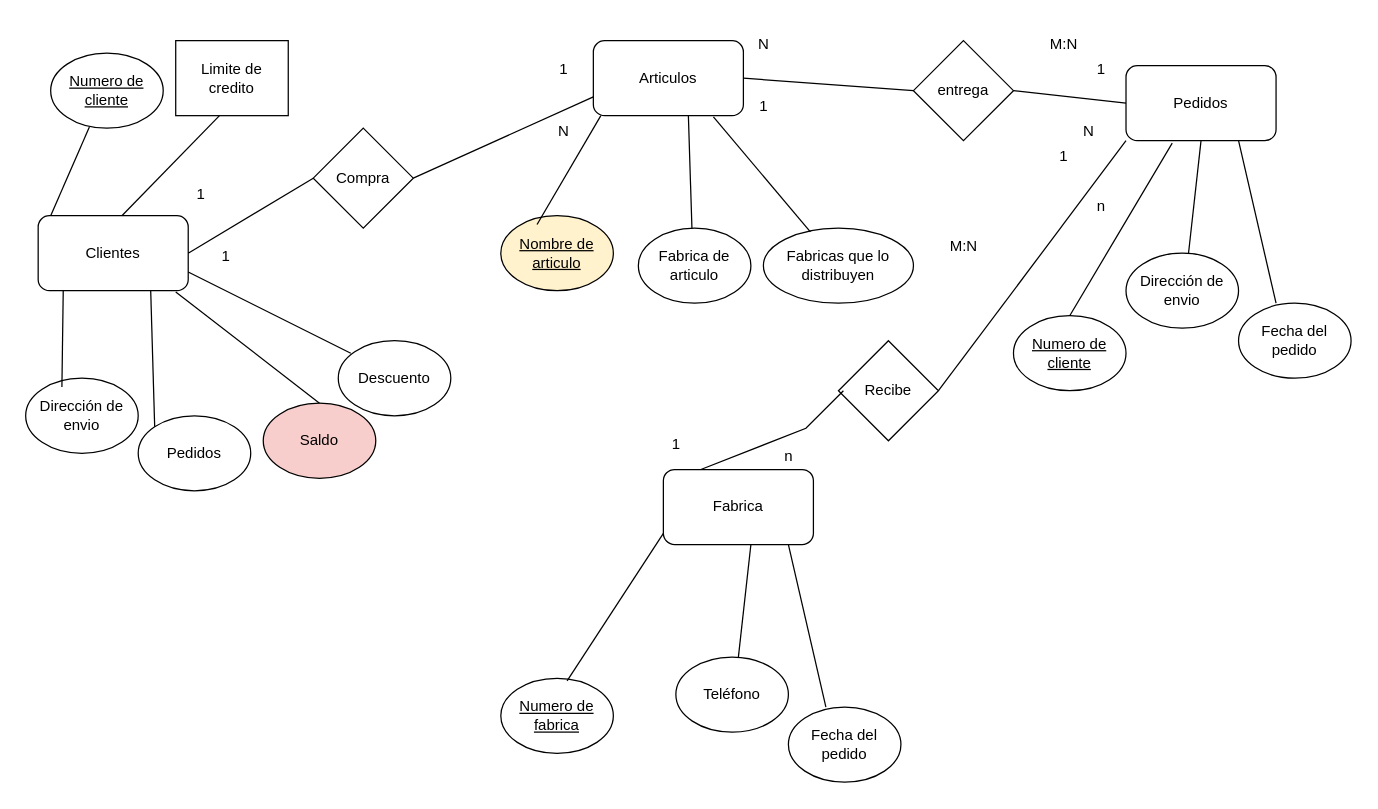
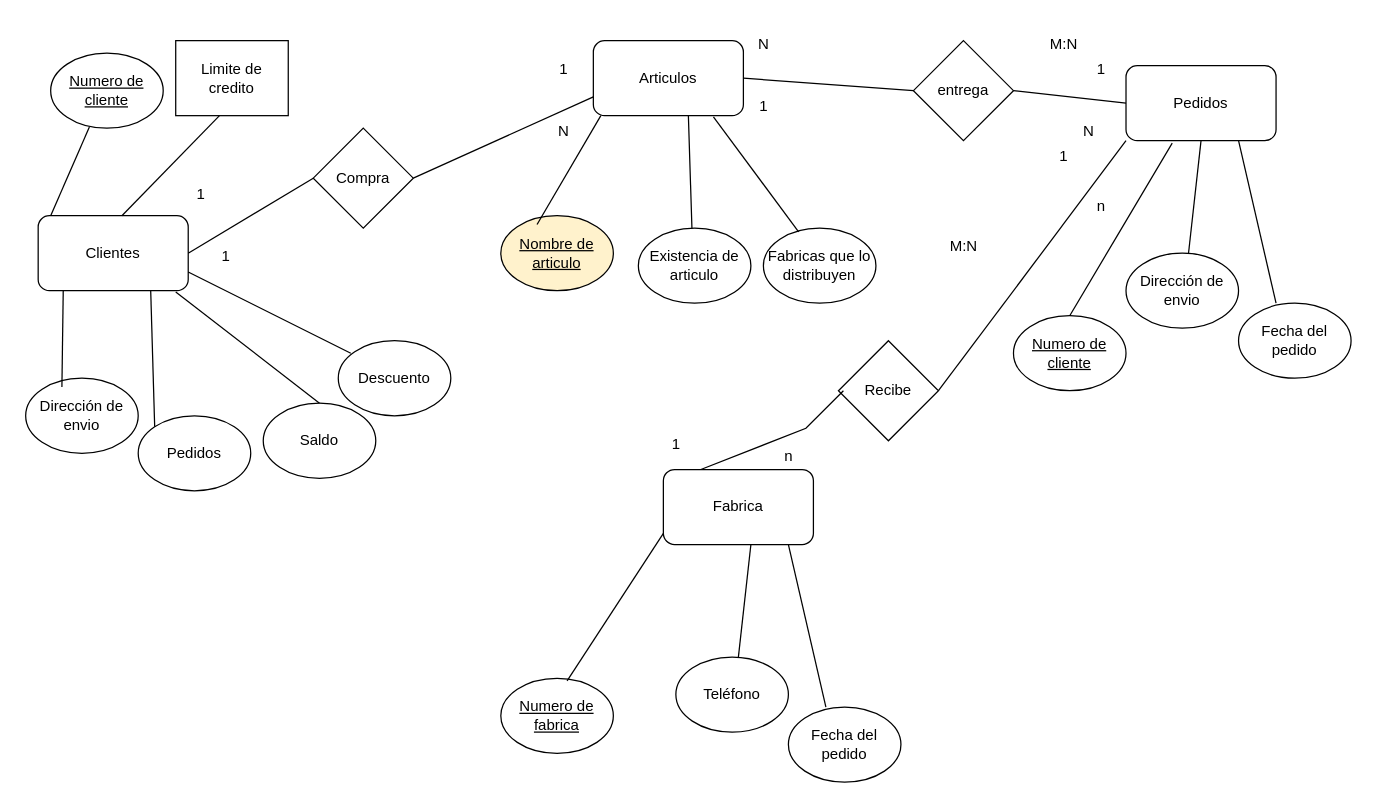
  <mxCell id="0" />
  <mxCell id="1" parent="0" />
  <mxCell id="2" value="&lt;u&gt;Numero de cliente&lt;/u&gt;" style="ellipse;whiteSpace=wrap;html=1;" vertex="1" parent="1"><mxGeometry x="40" y="42" width="90" height="60" as="geometry" /></mxCell>
  <mxCell id="3" value="Pedidos" style="ellipse;whiteSpace=wrap;html=1;" vertex="1" parent="1"><mxGeometry x="110" y="332" width="90" height="60" as="geometry" /></mxCell>
  <mxCell id="4" value="Dirección de envio" style="ellipse;whiteSpace=wrap;html=1;" vertex="1" parent="1"><mxGeometry x="20" y="302" width="90" height="60" as="geometry" /></mxCell>
  <mxCell id="5" value="Clientes" style="rounded=1;whiteSpace=wrap;html=1;" vertex="1" parent="1"><mxGeometry x="30" y="172" width="120" height="60" as="geometry" /></mxCell>
  <mxCell id="6" value="Articulos" style="rounded=1;whiteSpace=wrap;html=1;" vertex="1" parent="1"><mxGeometry x="474" y="32" width="120" height="60" as="geometry" /></mxCell>
  <mxCell id="7" value="Pedidos" style="rounded=1;whiteSpace=wrap;html=1;" vertex="1" parent="1"><mxGeometry x="900" y="52" width="120" height="60" as="geometry" /></mxCell>
  <mxCell id="8" value="" style="endArrow=none;html=1;rounded=0;entryX=0.344;entryY=0.983;entryDx=0;entryDy=0;entryPerimeter=0;" edge="1" parent="1" target="2"><mxGeometry width="50" height="50" relative="1" as="geometry"><mxPoint x="40" y="172" as="sourcePoint" /><mxPoint x="67.04" y="105" as="targetPoint" /></mxGeometry></mxCell>
  <mxCell id="9" value="" style="endArrow=none;html=1;rounded=0;entryX=0.167;entryY=1;entryDx=0;entryDy=0;exitX=0.322;exitY=0.117;exitDx=0;exitDy=0;exitPerimeter=0;entryPerimeter=0;" edge="1" parent="1" source="4" target="5"><mxGeometry width="50" height="50" relative="1" as="geometry"><mxPoint x="150" y="312" as="sourcePoint" /><mxPoint x="200" y="262" as="targetPoint" /></mxGeometry></mxCell>
  <mxCell id="10" value="" style="endArrow=none;html=1;rounded=0;entryX=0.75;entryY=1;entryDx=0;entryDy=0;exitX=0;exitY=0;exitDx=0;exitDy=0;" edge="1" parent="1" source="3" target="5"><mxGeometry width="50" height="50" relative="1" as="geometry"><mxPoint x="260" y="312" as="sourcePoint" /><mxPoint x="310" y="262" as="targetPoint" /></mxGeometry></mxCell>
- <mxCell id="11" value="Saldo" style="ellipse;whiteSpace=wrap;html=1;fillColor=#f8cecc;" vertex="1" parent="1"><mxGeometry x="210" y="322" width="90" height="60" as="geometry" /></mxCell>
+ <mxCell id="11" value="Saldo" style="ellipse;whiteSpace=wrap;html=1;" vertex="1" parent="1"><mxGeometry x="210" y="322" width="90" height="60" as="geometry" /></mxCell>
  <mxCell id="12" value="Limite de credito" style="whiteSpace=wrap;html=1;rounded=0;" vertex="1" parent="1"><mxGeometry x="140" y="32" width="90" height="60" as="geometry" /></mxCell>
  <mxCell id="13" value="" style="endArrow=none;html=1;rounded=0;exitX=0.558;exitY=-0.033;exitDx=0;exitDy=0;exitPerimeter=0;entryX=0.389;entryY=1;entryDx=0;entryDy=0;entryPerimeter=0;" edge="1" parent="1" target="12"><mxGeometry width="50" height="50" relative="1" as="geometry"><mxPoint x="96.96" y="172.02" as="sourcePoint" /><mxPoint x="170" y="94" as="targetPoint" /></mxGeometry></mxCell>
  <mxCell id="14" value="" style="endArrow=none;html=1;rounded=0;entryX=0.917;entryY=1.05;entryDx=0;entryDy=0;entryPerimeter=0;exitX=0.5;exitY=0;exitDx=0;exitDy=0;" edge="1" parent="1" source="11"><mxGeometry width="50" height="50" relative="1" as="geometry"><mxPoint x="260" y="300" as="sourcePoint" /><mxPoint x="140.04" y="233" as="targetPoint" /></mxGeometry></mxCell>
  <mxCell id="15" value="Descuento" style="ellipse;whiteSpace=wrap;html=1;" vertex="1" parent="1"><mxGeometry x="270" y="272" width="90" height="60" as="geometry" /></mxCell>
  <mxCell id="16" value="" style="endArrow=none;html=1;rounded=0;entryX=1;entryY=0.75;entryDx=0;entryDy=0;" edge="1" parent="1" target="5"><mxGeometry width="50" height="50" relative="1" as="geometry"><mxPoint x="280" y="282" as="sourcePoint" /><mxPoint x="330" y="232" as="targetPoint" /></mxGeometry></mxCell>
- <mxCell id="17" value="Fabricas que lo distribuyen" style="ellipse;whiteSpace=wrap;html=1;" vertex="1" parent="1"><mxGeometry x="610" y="182" width="120" height="60" as="geometry" /></mxCell>
+ <mxCell id="17" value="Fabricas que lo distribuyen" style="ellipse;whiteSpace=wrap;html=1;" vertex="1" parent="1"><mxGeometry x="610" y="182" width="90" height="60" as="geometry" /></mxCell>
  <mxCell id="18" value="&lt;u&gt;Nombre de articulo&lt;/u&gt;" style="ellipse;whiteSpace=wrap;html=1;fillColor=#fff2cc;" vertex="1" parent="1"><mxGeometry x="400" y="172" width="90" height="60" as="geometry" /></mxCell>
  <mxCell id="19" value="" style="endArrow=none;html=1;rounded=0;entryX=0.167;entryY=1;entryDx=0;entryDy=0;exitX=0.322;exitY=0.117;exitDx=0;exitDy=0;exitPerimeter=0;entryPerimeter=0;" edge="1" parent="1" source="18"><mxGeometry width="50" height="50" relative="1" as="geometry"><mxPoint x="580" y="172" as="sourcePoint" /><mxPoint x="480" y="92" as="targetPoint" /></mxGeometry></mxCell>
  <mxCell id="20" value="" style="endArrow=none;html=1;rounded=0;entryX=0.75;entryY=1;entryDx=0;entryDy=0;exitX=0;exitY=0;exitDx=0;exitDy=0;" edge="1" parent="1"><mxGeometry width="50" height="50" relative="1" as="geometry"><mxPoint x="553.436" y="200.618" as="sourcePoint" /><mxPoint x="550" y="92" as="targetPoint" /></mxGeometry></mxCell>
- <mxCell id="21" value="Fabrica de articulo" style="ellipse;whiteSpace=wrap;html=1;" vertex="1" parent="1"><mxGeometry x="510" y="182" width="90" height="60" as="geometry" /></mxCell>
+ <mxCell id="21" value="Existencia de articulo" style="ellipse;whiteSpace=wrap;html=1;" vertex="1" parent="1"><mxGeometry x="510" y="182" width="90" height="60" as="geometry" /></mxCell>
  <mxCell id="22" value="" style="endArrow=none;html=1;rounded=0;entryX=0.917;entryY=1.05;entryDx=0;entryDy=0;entryPerimeter=0;exitX=0.313;exitY=0.048;exitDx=0;exitDy=0;exitPerimeter=0;" edge="1" parent="1" source="17"><mxGeometry width="50" height="50" relative="1" as="geometry"><mxPoint x="685" y="182" as="sourcePoint" /><mxPoint x="570.04" y="93" as="targetPoint" /></mxGeometry></mxCell>
  <mxCell id="23" value="Dirección de envio" style="ellipse;whiteSpace=wrap;html=1;" vertex="1" parent="1"><mxGeometry x="900" y="202" width="90" height="60" as="geometry" /></mxCell>
  <mxCell id="24" value="&lt;u&gt;Numero de cliente&lt;/u&gt;" style="ellipse;whiteSpace=wrap;html=1;" vertex="1" parent="1"><mxGeometry x="810" y="252" width="90" height="60" as="geometry" /></mxCell>
  <mxCell id="25" value="Fecha del pedido" style="ellipse;whiteSpace=wrap;html=1;" vertex="1" parent="1"><mxGeometry x="990" y="242" width="90" height="60" as="geometry" /></mxCell>
  <mxCell id="26" value="" style="endArrow=none;html=1;rounded=0;entryX=0.75;entryY=1;entryDx=0;entryDy=0;" edge="1" parent="1" target="7"><mxGeometry width="50" height="50" relative="1" as="geometry"><mxPoint x="1020" y="242" as="sourcePoint" /><mxPoint x="1070" y="192" as="targetPoint" /></mxGeometry></mxCell>
  <mxCell id="27" value="" style="endArrow=none;html=1;rounded=0;entryX=0.5;entryY=1;entryDx=0;entryDy=0;" edge="1" parent="1" target="7"><mxGeometry width="50" height="50" relative="1" as="geometry"><mxPoint x="950" y="202" as="sourcePoint" /><mxPoint x="970" y="92" as="targetPoint" /></mxGeometry></mxCell>
  <mxCell id="28" value="" style="endArrow=none;html=1;rounded=0;entryX=0.308;entryY=1.033;entryDx=0;entryDy=0;entryPerimeter=0;exitX=0.5;exitY=0;exitDx=0;exitDy=0;" edge="1" parent="1" source="24" target="7"><mxGeometry width="50" height="50" relative="1" as="geometry"><mxPoint x="860" y="232" as="sourcePoint" /><mxPoint x="910" y="182" as="targetPoint" /></mxGeometry></mxCell>
  <mxCell id="29" value="Fabrica" style="rounded=1;whiteSpace=wrap;html=1;" vertex="1" parent="1"><mxGeometry x="530" y="375" width="120" height="60" as="geometry" /></mxCell>
  <mxCell id="30" value="Teléfono" style="ellipse;whiteSpace=wrap;html=1;" vertex="1" parent="1"><mxGeometry x="540" y="525" width="90" height="60" as="geometry" /></mxCell>
  <mxCell id="31" value="&lt;u&gt;Numero de fabrica&lt;/u&gt;" style="ellipse;whiteSpace=wrap;html=1;" vertex="1" parent="1"><mxGeometry x="400" y="542" width="90" height="60" as="geometry" /></mxCell>
  <mxCell id="32" value="Fecha del pedido" style="ellipse;whiteSpace=wrap;html=1;" vertex="1" parent="1"><mxGeometry x="630" y="565" width="90" height="60" as="geometry" /></mxCell>
  <mxCell id="33" value="" style="endArrow=none;html=1;rounded=0;entryX=0.75;entryY=1;entryDx=0;entryDy=0;" edge="1" parent="1"><mxGeometry width="50" height="50" relative="1" as="geometry"><mxPoint x="660" y="565" as="sourcePoint" /><mxPoint x="630" y="435" as="targetPoint" /></mxGeometry></mxCell>
  <mxCell id="34" value="" style="endArrow=none;html=1;rounded=0;entryX=0.5;entryY=1;entryDx=0;entryDy=0;" edge="1" parent="1"><mxGeometry width="50" height="50" relative="1" as="geometry"><mxPoint x="590" y="525" as="sourcePoint" /><mxPoint x="600" y="435" as="targetPoint" /></mxGeometry></mxCell>
  <mxCell id="35" value="" style="endArrow=none;html=1;rounded=0;entryX=0.308;entryY=1.033;entryDx=0;entryDy=0;entryPerimeter=0;" edge="1" parent="1"><mxGeometry width="50" height="50" relative="1" as="geometry"><mxPoint x="453" y="544" as="sourcePoint" /><mxPoint x="530" y="426" as="targetPoint" /></mxGeometry></mxCell>
  <mxCell id="36" value="Compra" style="rhombus;whiteSpace=wrap;html=1;" vertex="1" parent="1"><mxGeometry x="250" y="102" width="80" height="80" as="geometry" /></mxCell>
  <mxCell id="37" value="entrega" style="rhombus;whiteSpace=wrap;html=1;" vertex="1" parent="1"><mxGeometry x="730" y="32" width="80" height="80" as="geometry" /></mxCell>
  <mxCell id="38" value="Recibe" style="rhombus;whiteSpace=wrap;html=1;" vertex="1" parent="1"><mxGeometry x="670" y="272" width="80" height="80" as="geometry" /></mxCell>
  <mxCell id="39" value="" style="endArrow=none;html=1;rounded=0;exitX=1;exitY=0.5;exitDx=0;exitDy=0;" edge="1" parent="1" source="5"><mxGeometry width="50" height="50" relative="1" as="geometry"><mxPoint x="200" y="202" as="sourcePoint" /><mxPoint x="250" y="142" as="targetPoint" /></mxGeometry></mxCell>
  <mxCell id="40" value="" style="endArrow=none;html=1;rounded=0;exitX=1;exitY=0.5;exitDx=0;exitDy=0;entryX=0;entryY=0.75;entryDx=0;entryDy=0;" edge="1" parent="1" target="6"><mxGeometry width="50" height="50" relative="1" as="geometry"><mxPoint x="330" y="142" as="sourcePoint" /><mxPoint x="430" y="82" as="targetPoint" /></mxGeometry></mxCell>
  <mxCell id="41" value="" style="endArrow=none;html=1;rounded=0;exitX=0.25;exitY=0;exitDx=0;exitDy=0;" edge="1" parent="1" source="29"><mxGeometry width="50" height="50" relative="1" as="geometry"><mxPoint x="594" y="392" as="sourcePoint" /><mxPoint x="674" y="312" as="targetPoint" /><Array as="points"><mxPoint x="644" y="342" /></Array></mxGeometry></mxCell>
  <mxCell id="42" value="" style="endArrow=none;html=1;rounded=0;entryX=0;entryY=1;entryDx=0;entryDy=0;" edge="1" parent="1" target="7"><mxGeometry width="50" height="50" relative="1" as="geometry"><mxPoint x="750" y="312" as="sourcePoint" /><mxPoint x="800" y="262" as="targetPoint" /></mxGeometry></mxCell>
  <mxCell id="43" value="" style="endArrow=none;html=1;rounded=0;exitX=1;exitY=0.5;exitDx=0;exitDy=0;entryX=0;entryY=0.5;entryDx=0;entryDy=0;" edge="1" parent="1" target="37"><mxGeometry width="50" height="50" relative="1" as="geometry"><mxPoint x="594" y="62" as="sourcePoint" /><mxPoint x="694" y="2" as="targetPoint" /></mxGeometry></mxCell>
  <mxCell id="44" value="" style="endArrow=none;html=1;rounded=0;exitX=1;exitY=0.5;exitDx=0;exitDy=0;entryX=0;entryY=0.5;entryDx=0;entryDy=0;" edge="1" parent="1" target="7"><mxGeometry width="50" height="50" relative="1" as="geometry"><mxPoint x="810" y="72" as="sourcePoint" /><mxPoint x="910" as="targetPoint" y="12" /></mxGeometry></mxCell>
  <mxCell id="45" value="1" style="text;html=1;align=center;verticalAlign=middle;resizable=0;points=[];autosize=1;strokeColor=none;fillColor=none;" vertex="1" parent="1"><mxGeometry x="145" y="140" width="30" height="30" as="geometry" /></mxCell>
  <mxCell id="46" value="1" style="text;html=1;align=center;verticalAlign=middle;resizable=0;points=[];autosize=1;strokeColor=none;fillColor=none;" vertex="1" parent="1"><mxGeometry x="165" y="190" width="30" height="30" as="geometry" /></mxCell>
  <mxCell id="47" value="1" style="text;html=1;align=center;verticalAlign=middle;resizable=0;points=[];autosize=1;strokeColor=none;fillColor=none;" vertex="1" parent="1"><mxGeometry x="435" y="40" width="30" height="30" as="geometry" /></mxCell>
  <mxCell id="48" value="N" style="text;html=1;align=center;verticalAlign=middle;resizable=0;points=[];autosize=1;strokeColor=none;fillColor=none;" vertex="1" parent="1"><mxGeometry x="435" y="90" width="30" height="30" as="geometry" /></mxCell>
  <mxCell id="49" value="N" style="text;html=1;align=center;verticalAlign=middle;resizable=0;points=[];autosize=1;strokeColor=none;fillColor=none;" vertex="1" parent="1"><mxGeometry x="595" y="20" width="30" height="30" as="geometry" /></mxCell>
  <mxCell id="50" value="1" style="text;html=1;align=center;verticalAlign=middle;resizable=0;points=[];autosize=1;strokeColor=none;fillColor=none;" vertex="1" parent="1"><mxGeometry x="595" y="70" width="30" height="30" as="geometry" /></mxCell>
  <mxCell id="51" value="1" style="text;html=1;align=center;verticalAlign=middle;resizable=0;points=[];autosize=1;strokeColor=none;fillColor=none;" vertex="1" parent="1"><mxGeometry x="865" y="40" width="30" height="30" as="geometry" /></mxCell>
  <mxCell id="52" value="N" style="text;html=1;align=center;verticalAlign=middle;resizable=0;points=[];autosize=1;strokeColor=none;fillColor=none;" vertex="1" parent="1"><mxGeometry x="855" y="90" width="30" height="30" as="geometry" /></mxCell>
  <mxCell id="53" value="1" style="text;html=1;align=center;verticalAlign=middle;resizable=0;points=[];autosize=1;strokeColor=none;fillColor=none;" vertex="1" parent="1"><mxGeometry x="525" y="340" width="30" height="30" as="geometry" /></mxCell>
  <mxCell id="54" value="n" style="text;html=1;align=center;verticalAlign=middle;resizable=0;points=[];autosize=1;strokeColor=none;fillColor=none;" vertex="1" parent="1"><mxGeometry x="615" y="350" width="30" height="30" as="geometry" /></mxCell>
  <mxCell id="55" value="1" style="text;html=1;align=center;verticalAlign=middle;resizable=0;points=[];autosize=1;strokeColor=none;fillColor=none;" vertex="1" parent="1"><mxGeometry x="835" y="110" width="30" height="30" as="geometry" /></mxCell>
  <mxCell id="56" value="n" style="text;html=1;align=center;verticalAlign=middle;resizable=0;points=[];autosize=1;strokeColor=none;fillColor=none;" vertex="1" parent="1"><mxGeometry x="865" y="150" width="30" height="30" as="geometry" /></mxCell>
  <mxCell id="57" value="M:N" style="text;html=1;align=center;verticalAlign=middle;resizable=0;points=[];autosize=1;strokeColor=none;fillColor=none;" vertex="1" parent="1"><mxGeometry x="745" y="182" width="50" height="30" as="geometry" /></mxCell>
  <mxCell id="58" value="M:N" style="text;html=1;align=center;verticalAlign=middle;resizable=0;points=[];autosize=1;strokeColor=none;fillColor=none;" vertex="1" parent="1"><mxGeometry x="825" y="20" width="50" height="30" as="geometry" /></mxCell>
